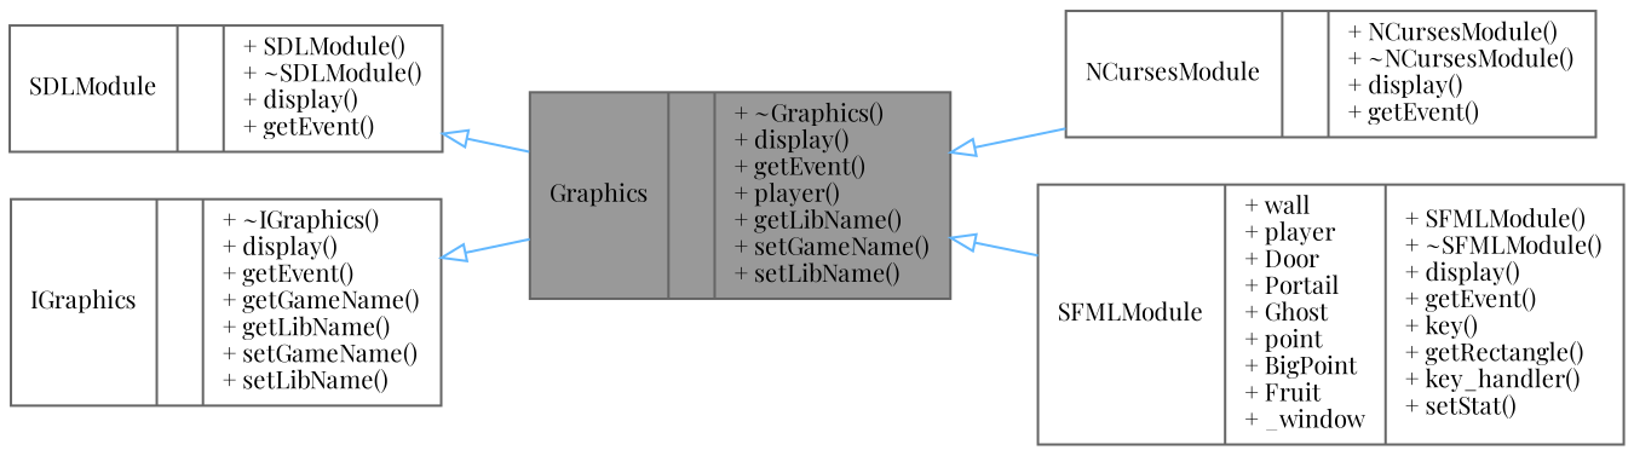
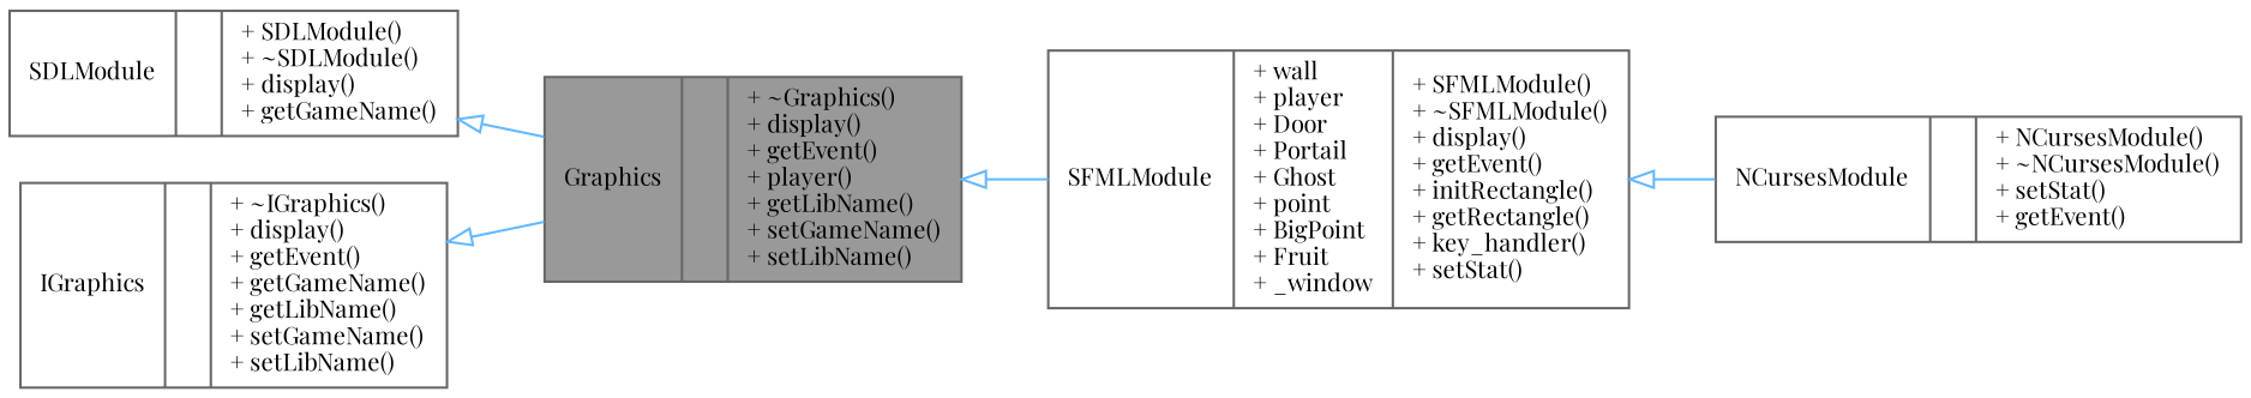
  digraph {
    fontname="Playfair Display"
    rankdir=LR
    node [color=gray40 fillcolor=white fontname="Playfair Display" fontsize=10 shape=record style=filled]
    edge [arrowtail=onormal color=steelblue1 dir=back fontname="Playfair Display" fontsize=10 labelfontname=Helvetica labelfontsize=10 style=solid]
    n1 [fillcolor=grey60 fontcolor=black height=0.2 label="{Graphics\n||+ ~Graphics()\l+ display()\l+ getEvent()\l+ player()\l+ getLibName()\l+ setGameName()\l+ setLibName()\l}" width=0.4]
-   n2 [height=0.2 label="{NCursesModule\n||+ NCursesModule()\l+ ~NCursesModule()\l+ display()\l+ getEvent()\l}" width=0.4]
-   n3 [height=0.2 label="{SFMLModule\n|+ wall\l+ player\l+ Door\l+ Portail\l+ Ghost\l+ point\l+ BigPoint\l+ Fruit\l+ _window\l|+ SFMLModule()\l+ ~SFMLModule()\l+ display()\l+ getEvent()\l+ key()\l+ getRectangle()\l+ key_handler()\l+ setStat()\l}" width=0.4]
-   n4 [height=0.2 label="{SDLModule\n||+ SDLModule()\l+ ~SDLModule()\l+ display()\l+ getEvent()\l}" width=0.4]
+   n2 [height=0.2 label="{NCursesModule\n||+ NCursesModule()\l+ ~NCursesModule()\l+ setStat()\l+ getEvent()\l}" width=0.4]
+   n3 [height=0.2 label="{SFMLModule\n|+ wall\l+ player\l+ Door\l+ Portail\l+ Ghost\l+ point\l+ BigPoint\l+ Fruit\l+ _window\l|+ SFMLModule()\l+ ~SFMLModule()\l+ display()\l+ getEvent()\l+ initRectangle()\l+ getRectangle()\l+ key_handler()\l+ setStat()\l}" width=0.4]
+   n4 [height=0.2 label="{SDLModule\n||+ SDLModule()\l+ ~SDLModule()\l+ display()\l+ getGameName()\l}" width=0.4]
    n5 [height=0.2 label="{IGraphics\n||+ ~IGraphics()\l+ display()\l+ getEvent()\l+ getGameName()\l+ getLibName()\l+ setGameName()\l+ setLibName()\l}" width=0.4]
-   n1 -> n2
+   n3 -> n2
    n1 -> n3
    n4 -> n1
    n5 -> n1
  }
